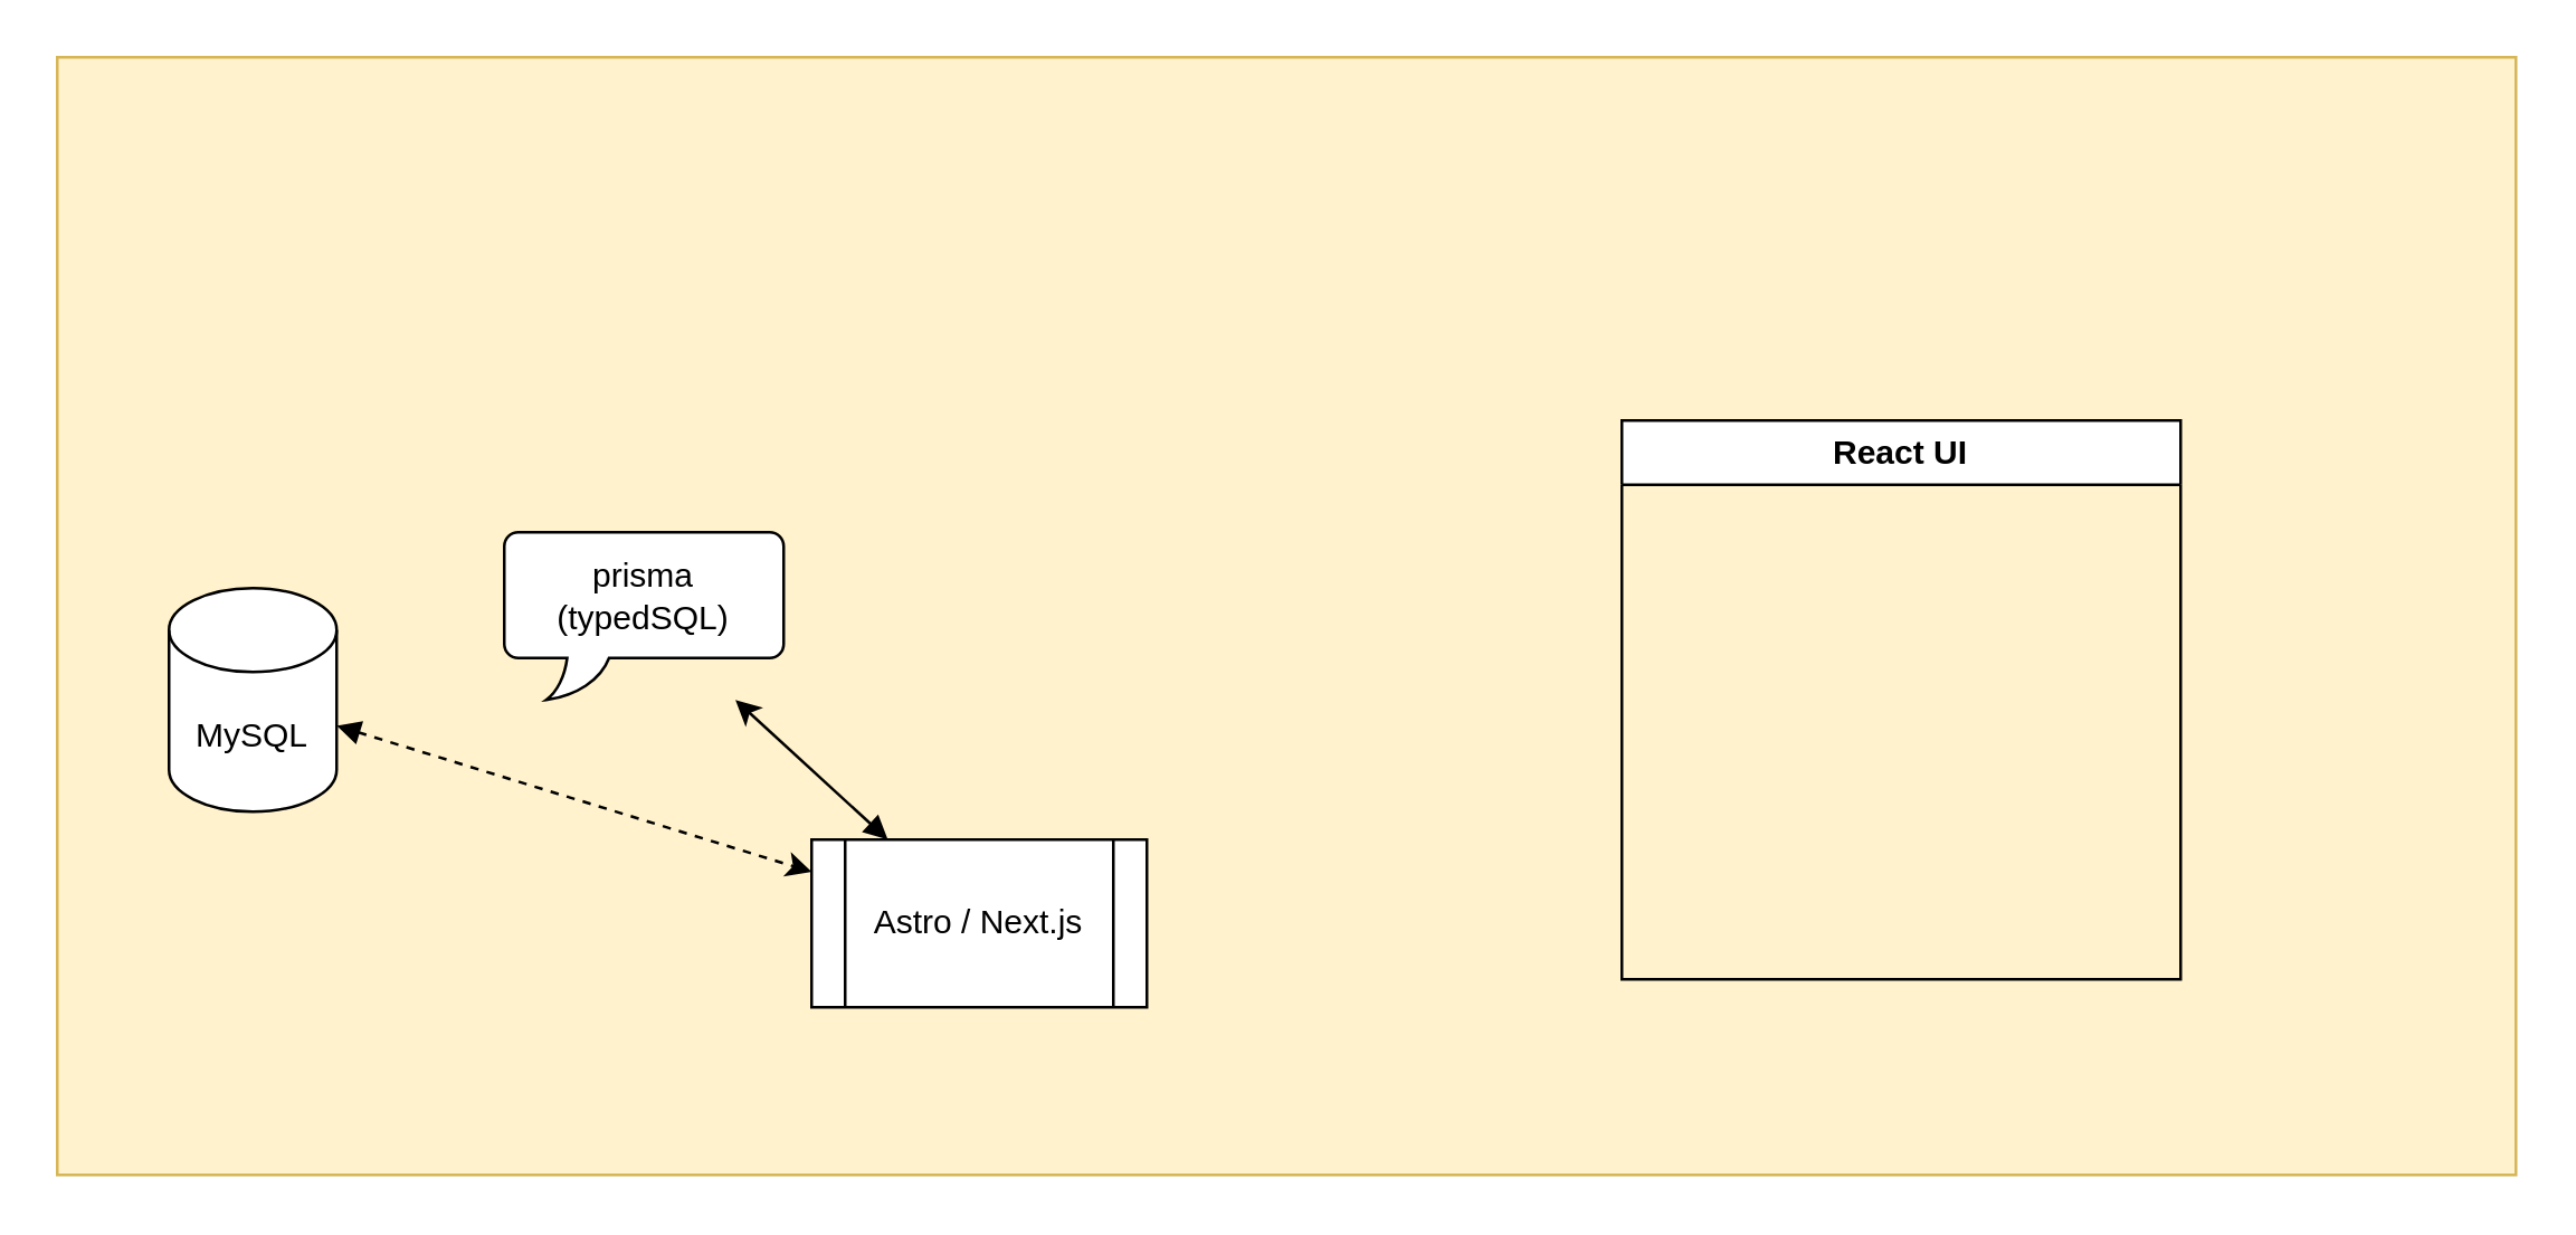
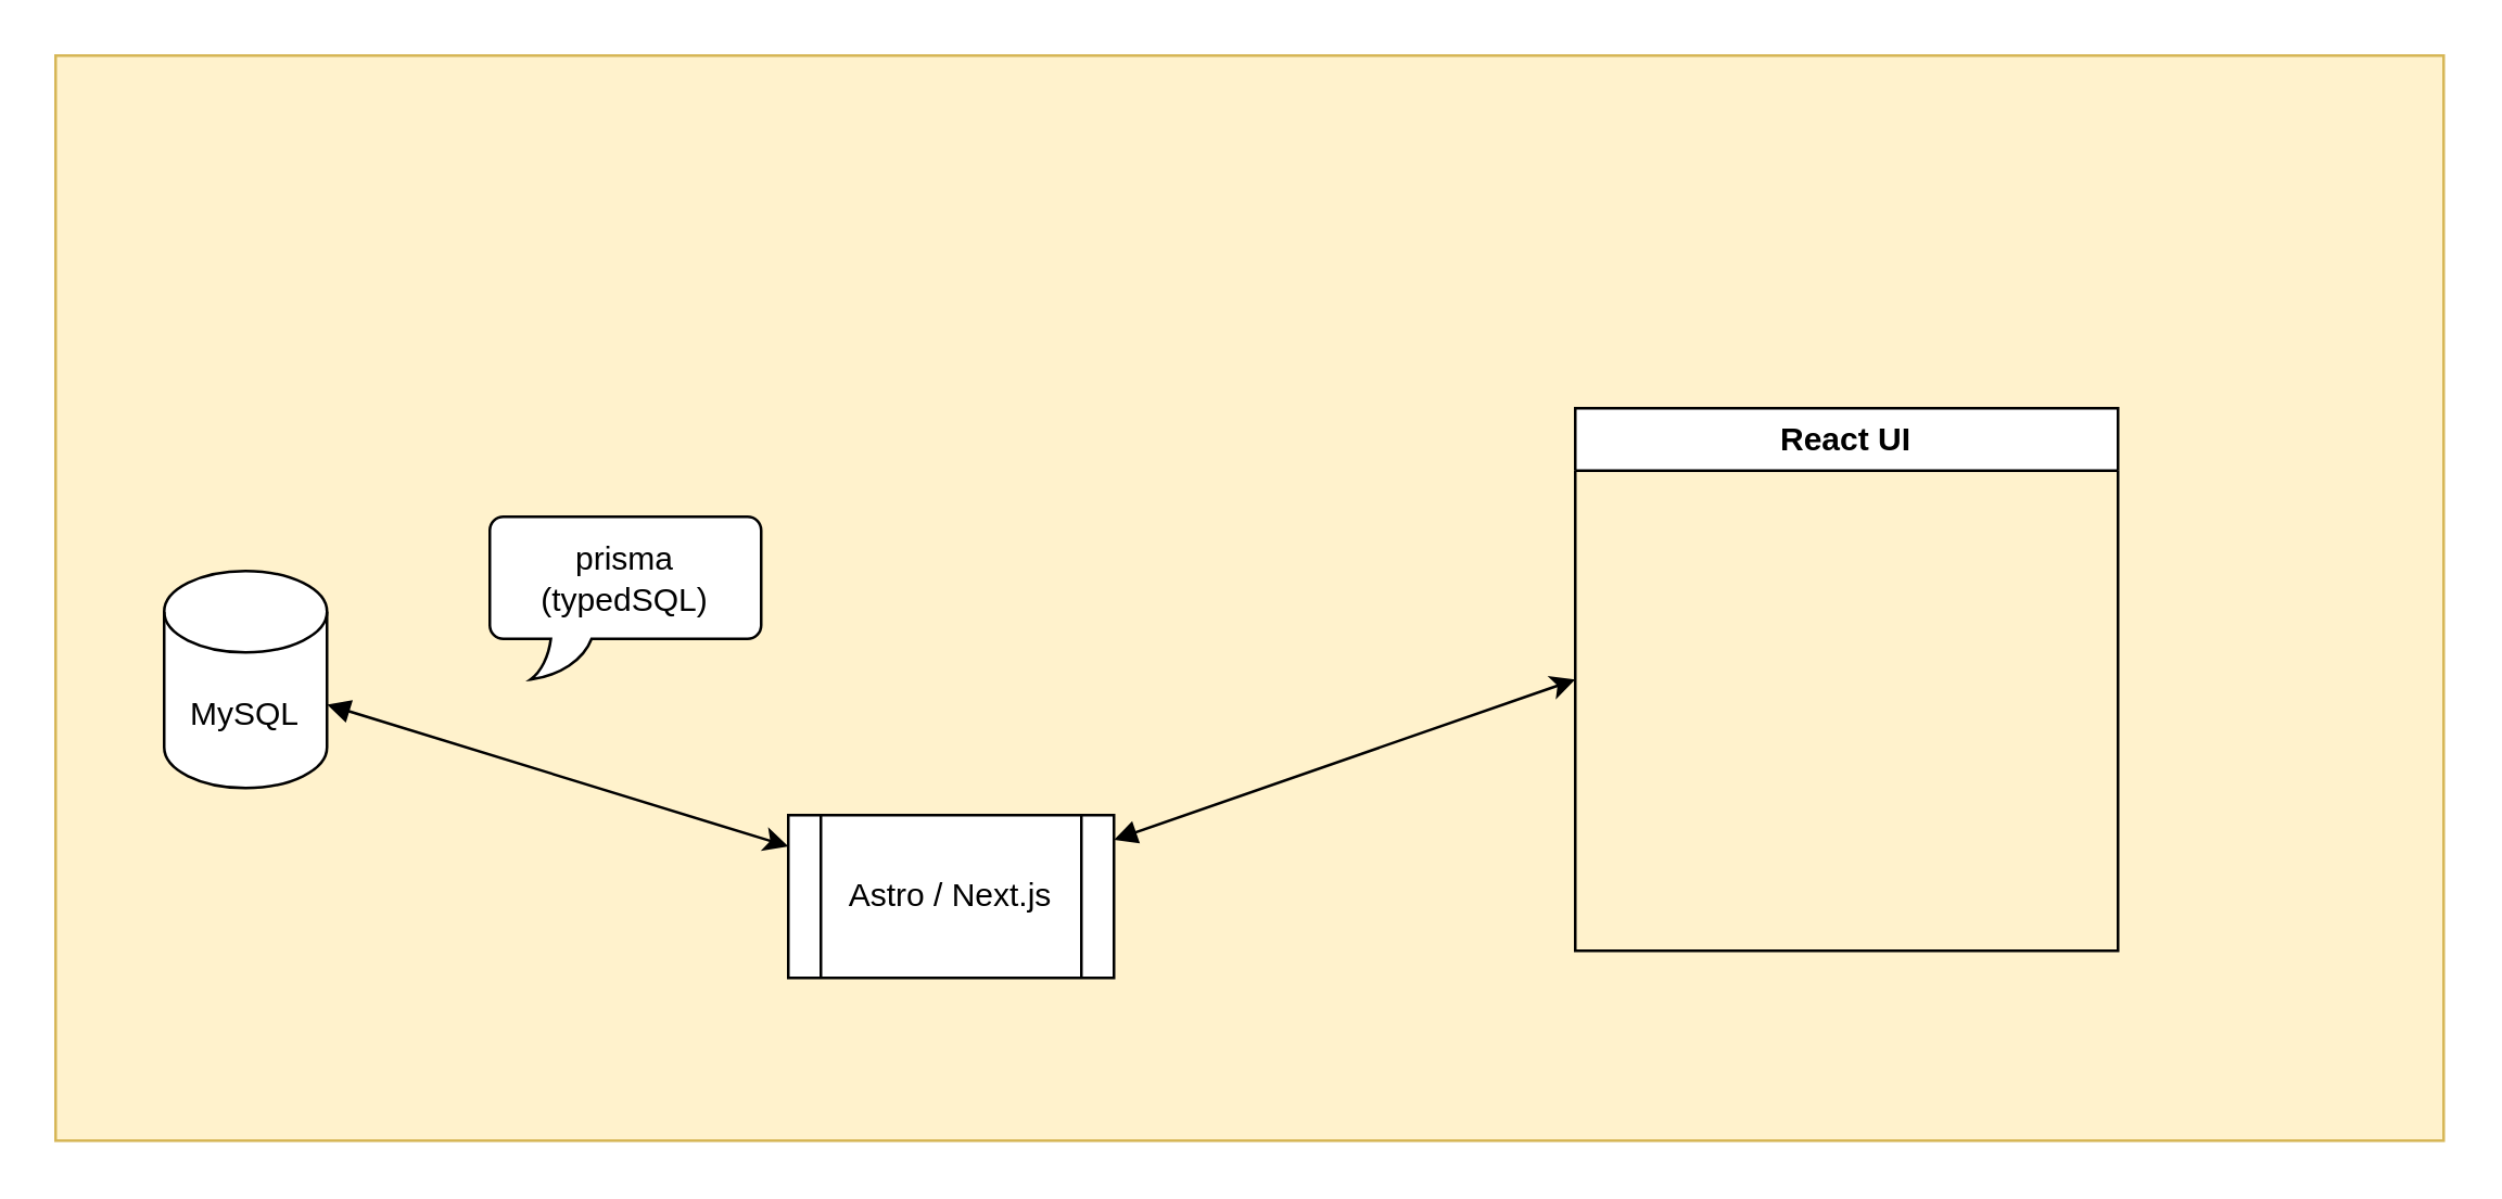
  <mxCell id="0" />
  <mxCell id="1" parent="0" />
  <mxCell id="2" value="" style="verticalLabelPosition=bottom;verticalAlign=top;html=1;shape=mxgraph.basic.rect;fillColor2=none;strokeWidth=1;size=20;indent=5;fillColor=#fff2cc;strokeColor=#d6b656;" vertex="1" parent="1"><mxGeometry x="20" y="20" width="880" height="400" as="geometry" /></mxCell>
- <mxCell id="3" style="edgeStyle=none;html=1;startArrow=block;startFill=1;dashed=1;" edge="1" parent="1" source="4" target="7"><mxGeometry relative="1" as="geometry" /></mxCell>
+ <mxCell id="3" style="edgeStyle=none;html=1;startArrow=block;startFill=1;" edge="1" parent="1" source="4" target="7"><mxGeometry relative="1" as="geometry" /></mxCell>
  <mxCell id="4" value="MySQL" style="shape=cylinder3;whiteSpace=wrap;html=1;boundedLbl=1;backgroundOutline=1;size=15;" parent="1" vertex="1"><mxGeometry x="60" y="210" width="60" height="80" as="geometry" /></mxCell>
  <mxCell id="5" value="React UI" style="swimlane;whiteSpace=wrap;html=1;" vertex="1" parent="1"><mxGeometry x="580" y="150" width="200" height="200" as="geometry" /></mxCell>
- <mxCell id="6" style="edgeStyle=none;html=1;startArrow=block;startFill=1;" edge="1" parent="1" source="7" target="8"><mxGeometry relative="1" as="geometry" /></mxCell>
+ <mxCell id="6" style="edgeStyle=none;html=1;entryX=0;entryY=0.5;entryDx=0;entryDy=0;startArrow=block;startFill=1;" edge="1" parent="1" source="7" target="5"><mxGeometry relative="1" as="geometry" /></mxCell>
  <mxCell id="7" value="Astro / Next.js" style="shape=process;whiteSpace=wrap;html=1;backgroundOutline=1;" vertex="1" parent="1"><mxGeometry x="290" y="300" width="120" height="60" as="geometry" /></mxCell>
  <mxCell id="8" value="prisma&lt;br&gt;(typedSQL)" style="whiteSpace=wrap;html=1;shape=mxgraph.basic.roundRectCallout;dx=30;dy=15;size=5;boundedLbl=1;" vertex="1" parent="1"><mxGeometry x="180" y="190" width="100" height="60" as="geometry" /></mxCell>
